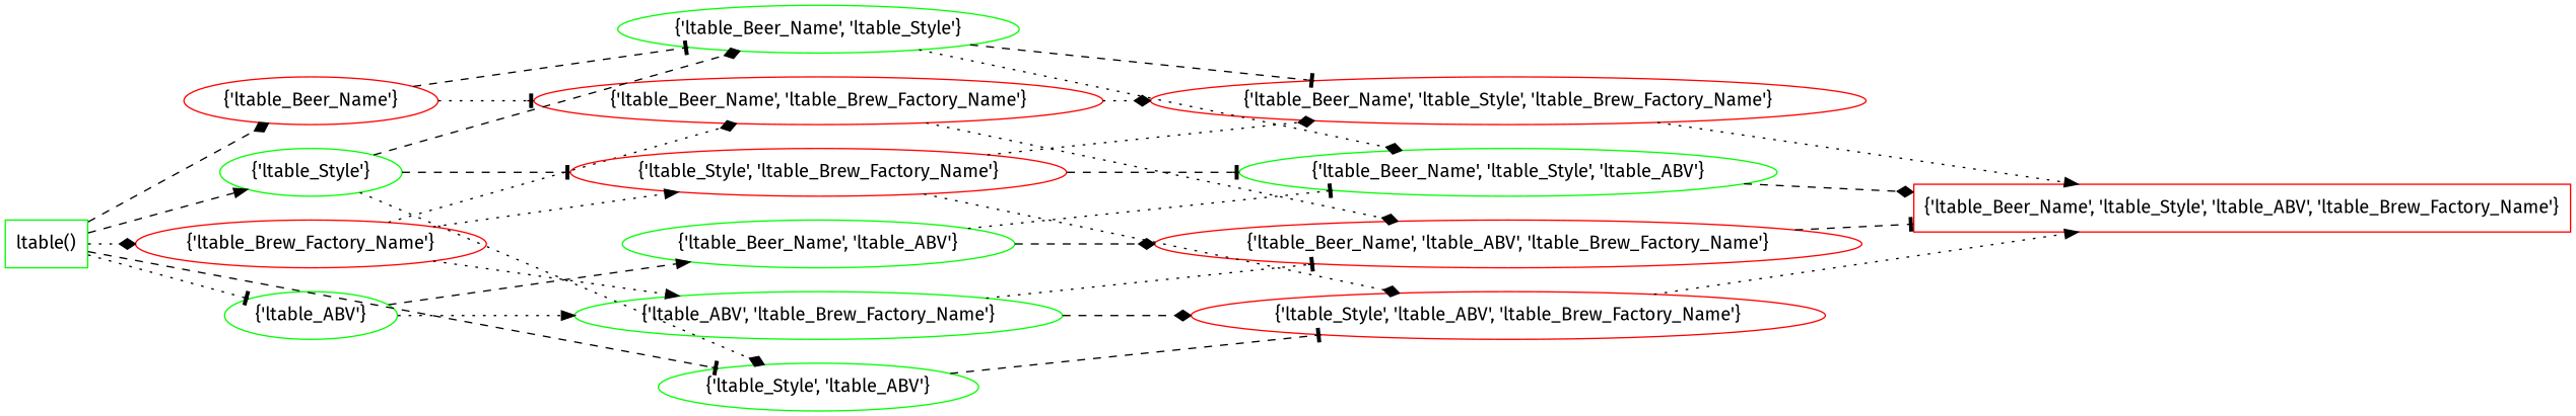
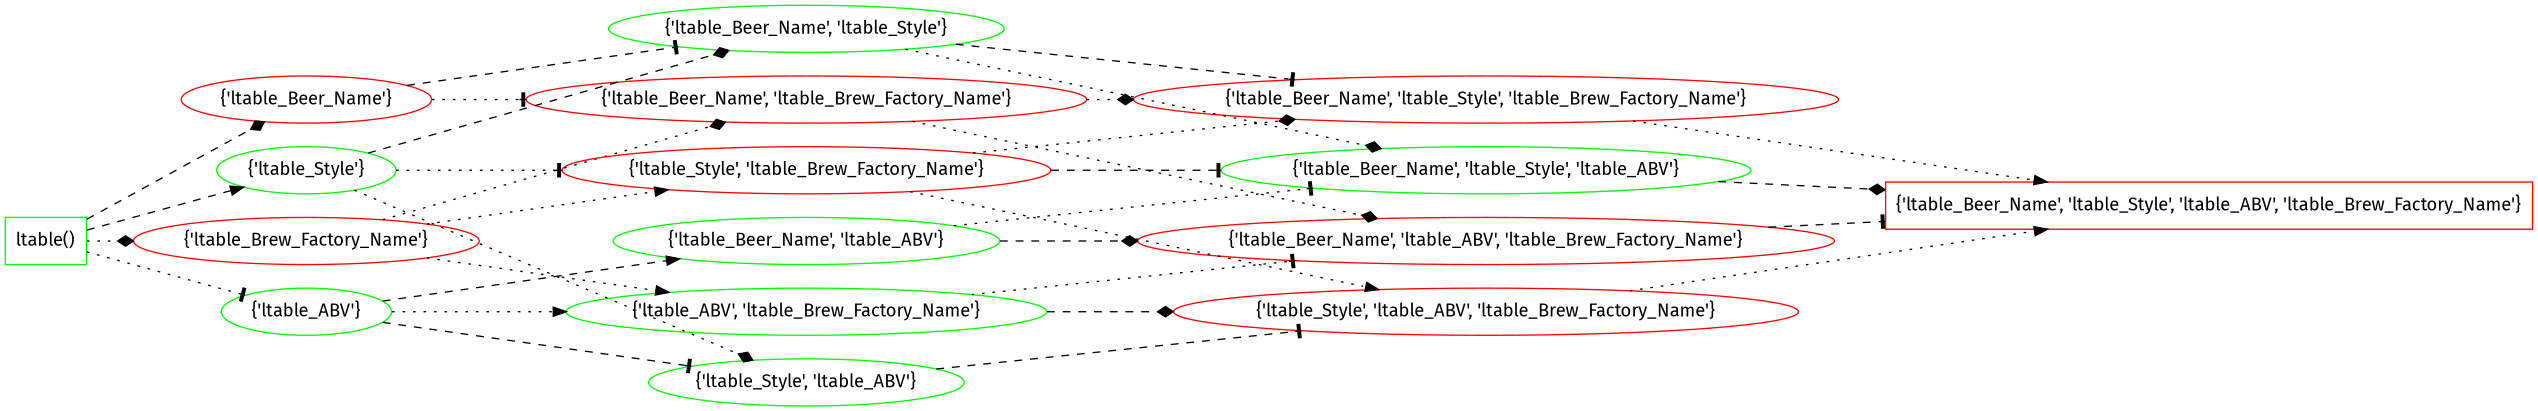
  digraph {
    fontname="Fira Sans"
    rankdir=LR
    splines=line
    node [color=red fontname="Fira Sans"]
    edge [arrowhead=diamond fontname="Fira Sans" style=dotted]
    "{'ltable_Beer_Name', 'ltable_Style', 'ltable_ABV', 'ltable_Brew_Factory_Name'}" [shape=box]
    n2 [color=green label="ltable()" shape=box]
    "{'ltable_Beer_Name'}"
    "{'ltable_Brew_Factory_Name'}"
    "{'ltable_Style'}" [color=green]
    "{'ltable_ABV'}" [color=green]
    "{'ltable_Beer_Name', 'ltable_Brew_Factory_Name'}"
    "{'ltable_Beer_Name', 'ltable_Style'}" [color=green]
    "{'ltable_Style', 'ltable_Brew_Factory_Name'}"
    "{'ltable_ABV', 'ltable_Brew_Factory_Name'}" [color=green]
    "{'ltable_Style', 'ltable_ABV'}" [color=green]
    "{'ltable_Beer_Name', 'ltable_ABV'}" [color=green]
    "{'ltable_Beer_Name', 'ltable_Style', 'ltable_Brew_Factory_Name'}"
    "{'ltable_Beer_Name', 'ltable_ABV', 'ltable_Brew_Factory_Name'}"
    "{'ltable_Beer_Name', 'ltable_Style', 'ltable_ABV'}" [color=green]
    "{'ltable_Style', 'ltable_ABV', 'ltable_Brew_Factory_Name'}"
    n2 -> "{'ltable_Beer_Name'}" [style=dashed]
    n2 -> "{'ltable_Brew_Factory_Name'}"
    n2 -> "{'ltable_Style'}" [arrowhead=normal style=dashed]
    n2 -> "{'ltable_ABV'}" [arrowhead=tee]
    "{'ltable_Beer_Name'}" -> "{'ltable_Beer_Name', 'ltable_Brew_Factory_Name'}" [arrowhead=tee]
    "{'ltable_Beer_Name'}" -> "{'ltable_Beer_Name', 'ltable_Style'}" [arrowhead=tee style=dashed]
    "{'ltable_Brew_Factory_Name'}" -> "{'ltable_Beer_Name', 'ltable_Brew_Factory_Name'}"
    "{'ltable_Brew_Factory_Name'}" -> "{'ltable_Style', 'ltable_Brew_Factory_Name'}" [arrowhead=normal]
    "{'ltable_Brew_Factory_Name'}" -> "{'ltable_ABV', 'ltable_Brew_Factory_Name'}" [arrowhead=normal]
    "{'ltable_Style'}" -> "{'ltable_Beer_Name', 'ltable_Style'}" [style=dashed]
-   "{'ltable_Style'}" -> "{'ltable_Style', 'ltable_Brew_Factory_Name'}" [arrowhead=tee style=dashed]
+   "{'ltable_Style'}" -> "{'ltable_Style', 'ltable_Brew_Factory_Name'}" [arrowhead=tee]
    "{'ltable_Style'}" -> "{'ltable_Style', 'ltable_ABV'}"
    "{'ltable_ABV'}" -> "{'ltable_ABV', 'ltable_Brew_Factory_Name'}" [arrowhead=normal]
-   n2 -> "{'ltable_Style', 'ltable_ABV'}" [arrowhead=tee style=dashed]
+   "{'ltable_ABV'}" -> "{'ltable_Style', 'ltable_ABV'}" [arrowhead=tee style=dashed]
    "{'ltable_ABV'}" -> "{'ltable_Beer_Name', 'ltable_ABV'}" [arrowhead=normal style=dashed]
    "{'ltable_Beer_Name', 'ltable_Brew_Factory_Name'}" -> "{'ltable_Beer_Name', 'ltable_Style', 'ltable_Brew_Factory_Name'}"
    "{'ltable_Beer_Name', 'ltable_Brew_Factory_Name'}" -> "{'ltable_Beer_Name', 'ltable_ABV', 'ltable_Brew_Factory_Name'}"
    "{'ltable_Beer_Name', 'ltable_Style'}" -> "{'ltable_Beer_Name', 'ltable_Style', 'ltable_Brew_Factory_Name'}" [arrowhead=tee style=dashed]
    "{'ltable_Beer_Name', 'ltable_Style'}" -> "{'ltable_Beer_Name', 'ltable_Style', 'ltable_ABV'}"
    "{'ltable_Style', 'ltable_Brew_Factory_Name'}" -> "{'ltable_Beer_Name', 'ltable_Style', 'ltable_Brew_Factory_Name'}"
    "{'ltable_Style', 'ltable_Brew_Factory_Name'}" -> "{'ltable_Beer_Name', 'ltable_Style', 'ltable_ABV'}" [arrowhead=tee style=dashed]
-   "{'ltable_Style', 'ltable_Brew_Factory_Name'}" -> "{'ltable_Style', 'ltable_ABV', 'ltable_Brew_Factory_Name'}"
+   "{'ltable_Style', 'ltable_Brew_Factory_Name'}" -> "{'ltable_Style', 'ltable_ABV', 'ltable_Brew_Factory_Name'}" [arrowhead=normal]
    "{'ltable_ABV', 'ltable_Brew_Factory_Name'}" -> "{'ltable_Beer_Name', 'ltable_ABV', 'ltable_Brew_Factory_Name'}" [arrowhead=tee]
    "{'ltable_ABV', 'ltable_Brew_Factory_Name'}" -> "{'ltable_Style', 'ltable_ABV', 'ltable_Brew_Factory_Name'}" [style=dashed]
    "{'ltable_Style', 'ltable_ABV'}" -> "{'ltable_Style', 'ltable_ABV', 'ltable_Brew_Factory_Name'}" [arrowhead=tee style=dashed]
    "{'ltable_Beer_Name', 'ltable_ABV'}" -> "{'ltable_Beer_Name', 'ltable_ABV', 'ltable_Brew_Factory_Name'}" [style=dashed]
    "{'ltable_Beer_Name', 'ltable_ABV'}" -> "{'ltable_Beer_Name', 'ltable_Style', 'ltable_ABV'}" [arrowhead=tee]
    "{'ltable_Beer_Name', 'ltable_Style', 'ltable_Brew_Factory_Name'}" -> "{'ltable_Beer_Name', 'ltable_Style', 'ltable_ABV', 'ltable_Brew_Factory_Name'}" [arrowhead=normal]
    "{'ltable_Beer_Name', 'ltable_ABV', 'ltable_Brew_Factory_Name'}" -> "{'ltable_Beer_Name', 'ltable_Style', 'ltable_ABV', 'ltable_Brew_Factory_Name'}" [arrowhead=tee style=dashed]
    "{'ltable_Beer_Name', 'ltable_Style', 'ltable_ABV'}" -> "{'ltable_Beer_Name', 'ltable_Style', 'ltable_ABV', 'ltable_Brew_Factory_Name'}" [style=dashed]
    "{'ltable_Style', 'ltable_ABV', 'ltable_Brew_Factory_Name'}" -> "{'ltable_Beer_Name', 'ltable_Style', 'ltable_ABV', 'ltable_Brew_Factory_Name'}" [arrowhead=normal]
  }
